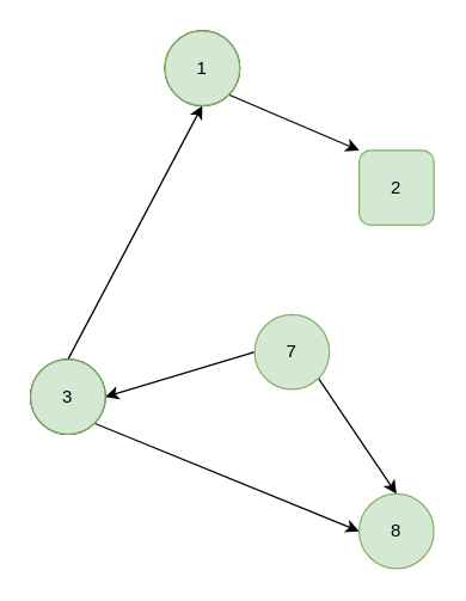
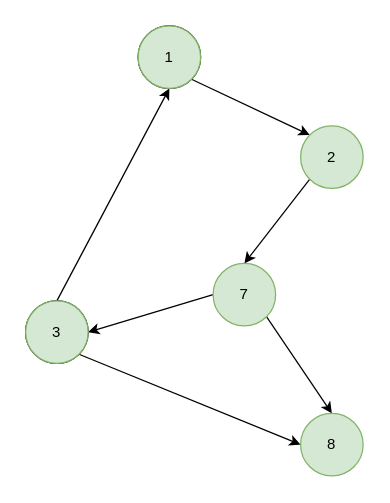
  <mxCell id="0" />
  <mxCell id="1" parent="0" />
  <mxCell id="2" style="rounded=0;orthogonalLoop=1;jettySize=auto;html=1;exitX=1;exitY=1;exitDx=0;exitDy=0;entryX=0;entryY=0;entryDx=0;entryDy=0;" edge="1" parent="1" source="3" target="5"><mxGeometry relative="1" as="geometry" /></mxCell>
  <mxCell id="3" value="1" style="ellipse;whiteSpace=wrap;html=1;" vertex="1" parent="1"><mxGeometry x="110" y="20" width="50" height="50" as="geometry" /></mxCell>
- <mxCell id="5" value="2" style="whiteSpace=wrap;html=1;fillColor=#d5e8d4;strokeColor=#82b366;rounded=1;" vertex="1" parent="1"><mxGeometry x="240" y="100" width="50" height="50" as="geometry" /></mxCell>
+ <mxCell id="4" style="edgeStyle=none;rounded=0;orthogonalLoop=1;jettySize=auto;html=1;exitX=0;exitY=1;exitDx=0;exitDy=0;entryX=0.5;entryY=0;entryDx=0;entryDy=0;" edge="1" parent="1" source="5" target="11"><mxGeometry relative="1" as="geometry" /></mxCell>
+ <mxCell id="5" value="2" style="ellipse;whiteSpace=wrap;html=1;fillColor=#d5e8d4;strokeColor=#82b366;" vertex="1" parent="1"><mxGeometry x="240" y="100" width="50" height="50" as="geometry" /></mxCell>
  <mxCell id="6" style="edgeStyle=none;rounded=0;orthogonalLoop=1;jettySize=auto;html=1;exitX=0.5;exitY=0;exitDx=0;exitDy=0;entryX=0.5;entryY=1;entryDx=0;entryDy=0;" edge="1" parent="1" source="8" target="3"><mxGeometry relative="1" as="geometry" /></mxCell>
  <mxCell id="7" style="edgeStyle=none;rounded=0;orthogonalLoop=1;jettySize=auto;html=1;exitX=1;exitY=1;exitDx=0;exitDy=0;entryX=0;entryY=0.5;entryDx=0;entryDy=0;" edge="1" parent="1" source="8" target="12"><mxGeometry relative="1" as="geometry" /></mxCell>
  <mxCell id="8" value="3" style="ellipse;whiteSpace=wrap;html=1;" vertex="1" parent="1"><mxGeometry x="20" y="240" width="50" height="50" as="geometry" /></mxCell>
  <mxCell id="9" style="edgeStyle=none;rounded=0;orthogonalLoop=1;jettySize=auto;html=1;exitX=0;exitY=0.5;exitDx=0;exitDy=0;entryX=1;entryY=0.5;entryDx=0;entryDy=0;" edge="1" parent="1" source="11" target="8"><mxGeometry relative="1" as="geometry" /></mxCell>
  <mxCell id="10" style="edgeStyle=none;rounded=0;orthogonalLoop=1;jettySize=auto;html=1;exitX=1;exitY=1;exitDx=0;exitDy=0;entryX=0.5;entryY=0;entryDx=0;entryDy=0;" edge="1" parent="1" source="11" target="12"><mxGeometry relative="1" as="geometry" /></mxCell>
  <mxCell id="11" value="7" style="ellipse;whiteSpace=wrap;html=1;fillColor=#d5e8d4;strokeColor=#82b366;" vertex="1" parent="1"><mxGeometry x="170" y="210" width="50" height="50" as="geometry" /></mxCell>
  <mxCell id="12" value="8" style="ellipse;whiteSpace=wrap;html=1;fillColor=#d5e8d4;strokeColor=#82b366;" vertex="1" parent="1"><mxGeometry x="240" y="330" width="50" height="50" as="geometry" /></mxCell>
  <mxCell id="13" value="1" style="ellipse;whiteSpace=wrap;html=1;fillColor=#d5e8d4;strokeColor=#82b366;" vertex="1" parent="1"><mxGeometry x="110" y="20" width="50" height="50" as="geometry" /></mxCell>
  <mxCell id="14" value="3" style="ellipse;whiteSpace=wrap;html=1;fillColor=#d5e8d4;strokeColor=#82b366;" vertex="1" parent="1"><mxGeometry x="20" y="240" width="50" height="50" as="geometry" /></mxCell>
